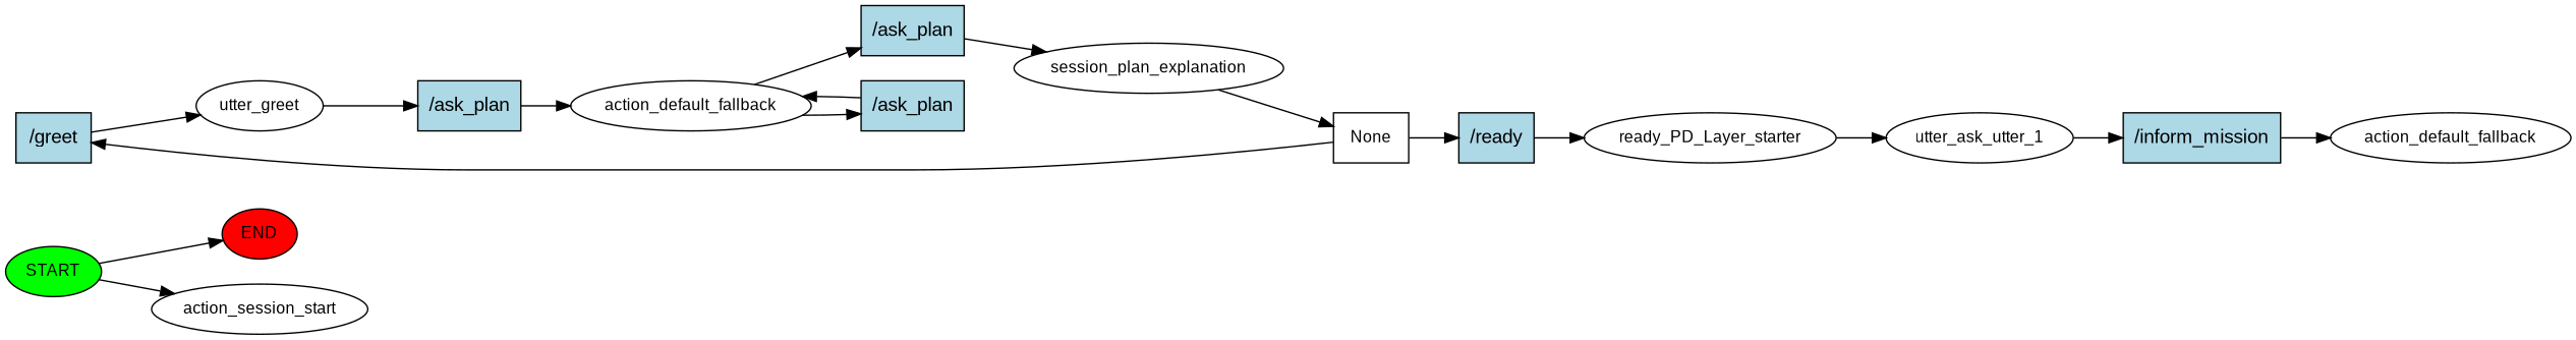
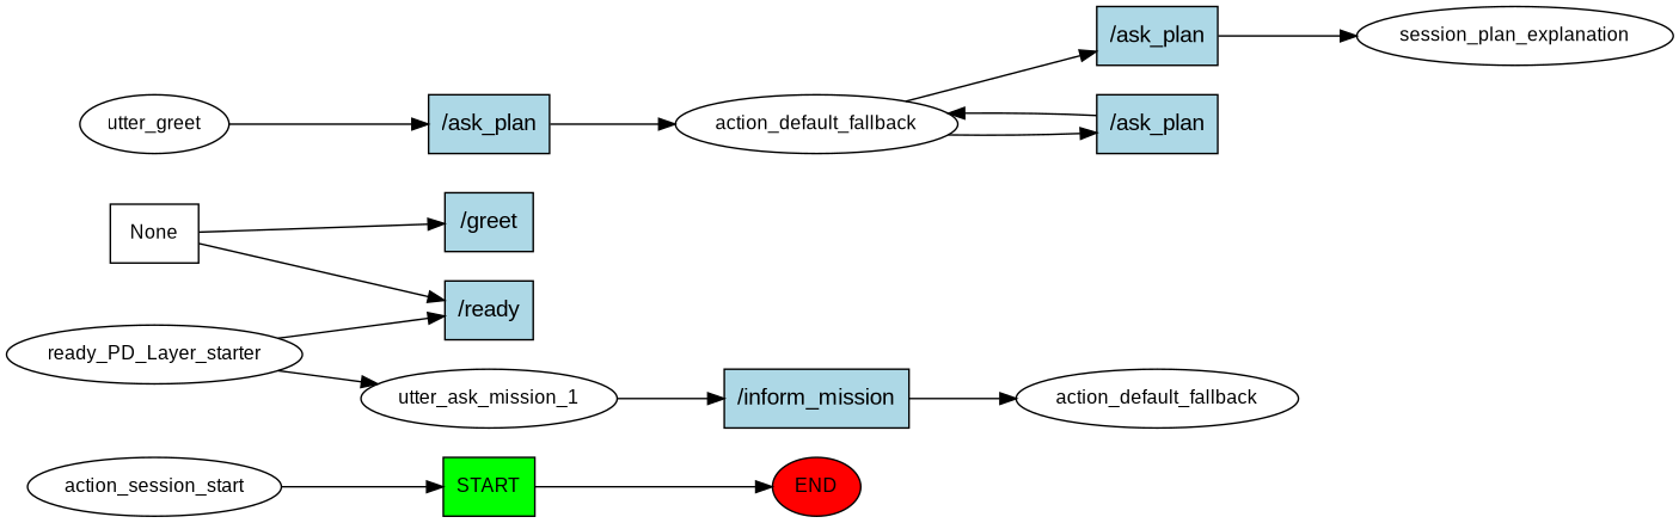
  digraph {
    fontname="Liberation Sans"
    rankdir=LR
    node [fontname="Liberation Sans" fontsize=12]
    edge [fontname="Liberation Sans"]
-   n1 [fillcolor=green label=START style=filled]
+   n1 [fillcolor=green label=START style=filled shape=box]
    n2 [fillcolor=red label=END style=filled]
    n3 [label=action_session_start]
    n4 [fillcolor=lightblue label="/greet" shape=rect style=filled fontsize=""]
    n5 [label=utter_greet]
    n6 [fillcolor=lightblue label="/ask_plan" shape=rect style=filled fontsize=""]
    n7 [label=action_default_fallback]
    n8 [fillcolor=lightblue label="/ask_plan" shape=rect style=filled fontsize=""]
    n9 [fillcolor=lightblue label="/ask_plan" shape=rect style=filled fontsize=""]
    n10 [label=session_plan_explanation]
    n11 [label=None shape=box]
    n12 [fillcolor=lightblue label="/ready" shape=rect style=filled fontsize=""]
    n13 [label=ready_PD_Layer_starter]
-   n14 [label=utter_ask_utter_1]
+   n14 [label=utter_ask_mission_1]
    n15 [fillcolor=lightblue label="/inform_mission" shape=rect style=filled fontsize=""]
    n16 [label=action_default_fallback]
    n1 -> n2
-   n1 -> n3
-   n4 -> n5
+   n3 -> n1
    n5 -> n6
    n6 -> n7
    n7 -> n8
    n7 -> n9
    n8 -> n10
    n9 -> n7
-   n10 -> n11
    n11 -> n4
    n11 -> n12
-   n12 -> n13
+   n13 -> n12
    n13 -> n14
    n14 -> n15
    n15 -> n16
  }
